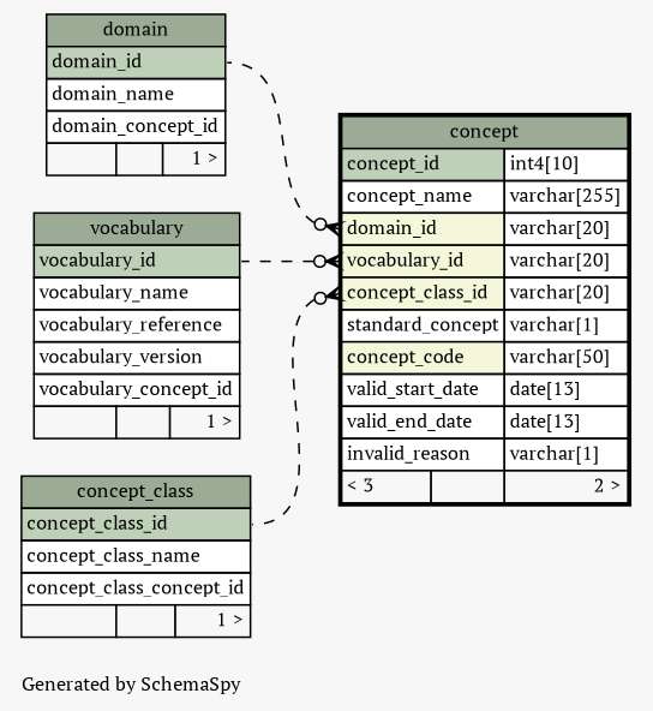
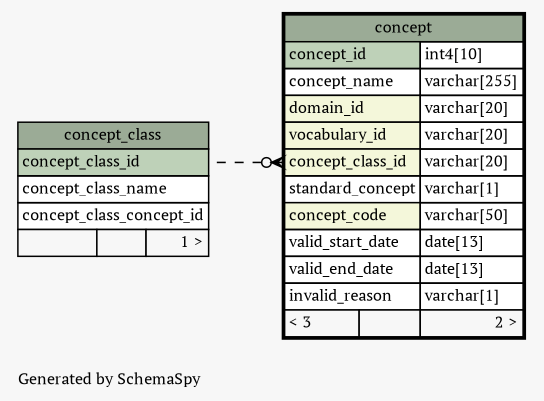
  digraph {
    bgcolor="#f7f7f7"
    fontname="PT Serif"
    fontsize=11
    label="\nGenerated by SchemaSpy"
    labeljust=l
    nodesep=0.18
    rankdir=RL
    ranksep=0.46
    node [fontname="PT Serif" fontsize=11 shape=plaintext]
    edge [arrowhead=none arrowsize=0.8 arrowtail=crowodot dir=back fontname="PT Serif" style=dashed]
    n1 [label=<     <TABLE BORDER="2" CELLBORDER="1" CELLSPACING="0" BGCOLOR="#ffffff">       <TR><TD COLSPAN="3" BGCOLOR="#9bab96" ALIGN="CENTER">concept</TD></TR>       <TR><TD PORT="concept_id" COLSPAN="2" BGCOLOR="#bed1b8" ALIGN="LEFT">concept_id</TD><TD PORT="concept_id.type" ALIGN="LEFT">int4[10]</TD></TR>       <TR><TD PORT="concept_name" COLSPAN="2" ALIGN="LEFT">concept_name</TD><TD PORT="concept_name.type" ALIGN="LEFT">varchar[255]</TD></TR>       <TR><TD PORT="domain_id" COLSPAN="2" BGCOLOR="#f4f7da" ALIGN="LEFT">domain_id</TD><TD PORT="domain_id.type" ALIGN="LEFT">varchar[20]</TD></TR>       <TR><TD PORT="vocabulary_id" COLSPAN="2" BGCOLOR="#f4f7da" ALIGN="LEFT">vocabulary_id</TD><TD PORT="vocabulary_id.type" ALIGN="LEFT">varchar[20]</TD></TR>       <TR><TD PORT="concept_class_id" COLSPAN="2" BGCOLOR="#f4f7da" ALIGN="LEFT">concept_class_id</TD><TD PORT="concept_class_id.type" ALIGN="LEFT">varchar[20]</TD></TR>       <TR><TD PORT="standard_concept" COLSPAN="2" ALIGN="LEFT">standard_concept</TD><TD PORT="standard_concept.type" ALIGN="LEFT">varchar[1]</TD></TR>       <TR><TD PORT="concept_code" COLSPAN="2" BGCOLOR="#f4f7da" ALIGN="LEFT">concept_code</TD><TD PORT="concept_code.type" ALIGN="LEFT">varchar[50]</TD></TR>       <TR><TD PORT="valid_start_date" COLSPAN="2" ALIGN="LEFT">valid_start_date</TD><TD PORT="valid_start_date.type" ALIGN="LEFT">date[13]</TD></TR>       <TR><TD PORT="valid_end_date" COLSPAN="2" ALIGN="LEFT">valid_end_date</TD><TD PORT="valid_end_date.type" ALIGN="LEFT">date[13]</TD></TR>       <TR><TD PORT="invalid_reason" COLSPAN="2" ALIGN="LEFT">invalid_reason</TD><TD PORT="invalid_reason.type" ALIGN="LEFT">varchar[1]</TD></TR>       <TR><TD ALIGN="LEFT" BGCOLOR="#f7f7f7">&lt; 3</TD><TD ALIGN="RIGHT" BGCOLOR="#f7f7f7">  </TD><TD ALIGN="RIGHT" BGCOLOR="#f7f7f7">2 &gt;</TD></TR>     </TABLE>>]
    n2 [label=<     <TABLE BORDER="0" CELLBORDER="1" CELLSPACING="0" BGCOLOR="#ffffff">       <TR><TD COLSPAN="3" BGCOLOR="#9bab96" ALIGN="CENTER">concept_class</TD></TR>       <TR><TD PORT="concept_class_id" COLSPAN="3" BGCOLOR="#bed1b8" ALIGN="LEFT">concept_class_id</TD></TR>       <TR><TD PORT="concept_class_name" COLSPAN="3" ALIGN="LEFT">concept_class_name</TD></TR>       <TR><TD PORT="concept_class_concept_id" COLSPAN="3" ALIGN="LEFT">concept_class_concept_id</TD></TR>       <TR><TD ALIGN="LEFT" BGCOLOR="#f7f7f7">  </TD><TD ALIGN="RIGHT" BGCOLOR="#f7f7f7">  </TD><TD ALIGN="RIGHT" BGCOLOR="#f7f7f7">1 &gt;</TD></TR>     </TABLE>>]
-   n3 [label=<     <TABLE BORDER="0" CELLBORDER="1" CELLSPACING="0" BGCOLOR="#ffffff">       <TR><TD COLSPAN="3" BGCOLOR="#9bab96" ALIGN="CENTER">domain</TD></TR>       <TR><TD PORT="domain_id" COLSPAN="3" BGCOLOR="#bed1b8" ALIGN="LEFT">domain_id</TD></TR>       <TR><TD PORT="domain_name" COLSPAN="3" ALIGN="LEFT">domain_name</TD></TR>       <TR><TD PORT="domain_concept_id" COLSPAN="3" ALIGN="LEFT">domain_concept_id</TD></TR>       <TR><TD ALIGN="LEFT" BGCOLOR="#f7f7f7">  </TD><TD ALIGN="RIGHT" BGCOLOR="#f7f7f7">  </TD><TD ALIGN="RIGHT" BGCOLOR="#f7f7f7">1 &gt;</TD></TR>     </TABLE>>]
-   n4 [label=<     <TABLE BORDER="0" CELLBORDER="1" CELLSPACING="0" BGCOLOR="#ffffff">       <TR><TD COLSPAN="3" BGCOLOR="#9bab96" ALIGN="CENTER">vocabulary</TD></TR>       <TR><TD PORT="vocabulary_id" COLSPAN="3" BGCOLOR="#bed1b8" ALIGN="LEFT">vocabulary_id</TD></TR>       <TR><TD PORT="vocabulary_name" COLSPAN="3" ALIGN="LEFT">vocabulary_name</TD></TR>       <TR><TD PORT="vocabulary_reference" COLSPAN="3" ALIGN="LEFT">vocabulary_reference</TD></TR>       <TR><TD PORT="vocabulary_version" COLSPAN="3" ALIGN="LEFT">vocabulary_version</TD></TR>       <TR><TD PORT="vocabulary_concept_id" COLSPAN="3" ALIGN="LEFT">vocabulary_concept_id</TD></TR>       <TR><TD ALIGN="LEFT" BGCOLOR="#f7f7f7">  </TD><TD ALIGN="RIGHT" BGCOLOR="#f7f7f7">  </TD><TD ALIGN="RIGHT" BGCOLOR="#f7f7f7">1 &gt;</TD></TR>     </TABLE>>]
    n1 -> n2 [headport="concept_class_id:e" tailport="concept_class_id:w"]
-   n1 -> n3 [headport="domain_id:e" tailport="domain_id:w"]
-   n1 -> n4 [headport="vocabulary_id:e" tailport="vocabulary_id:w"]
  }
